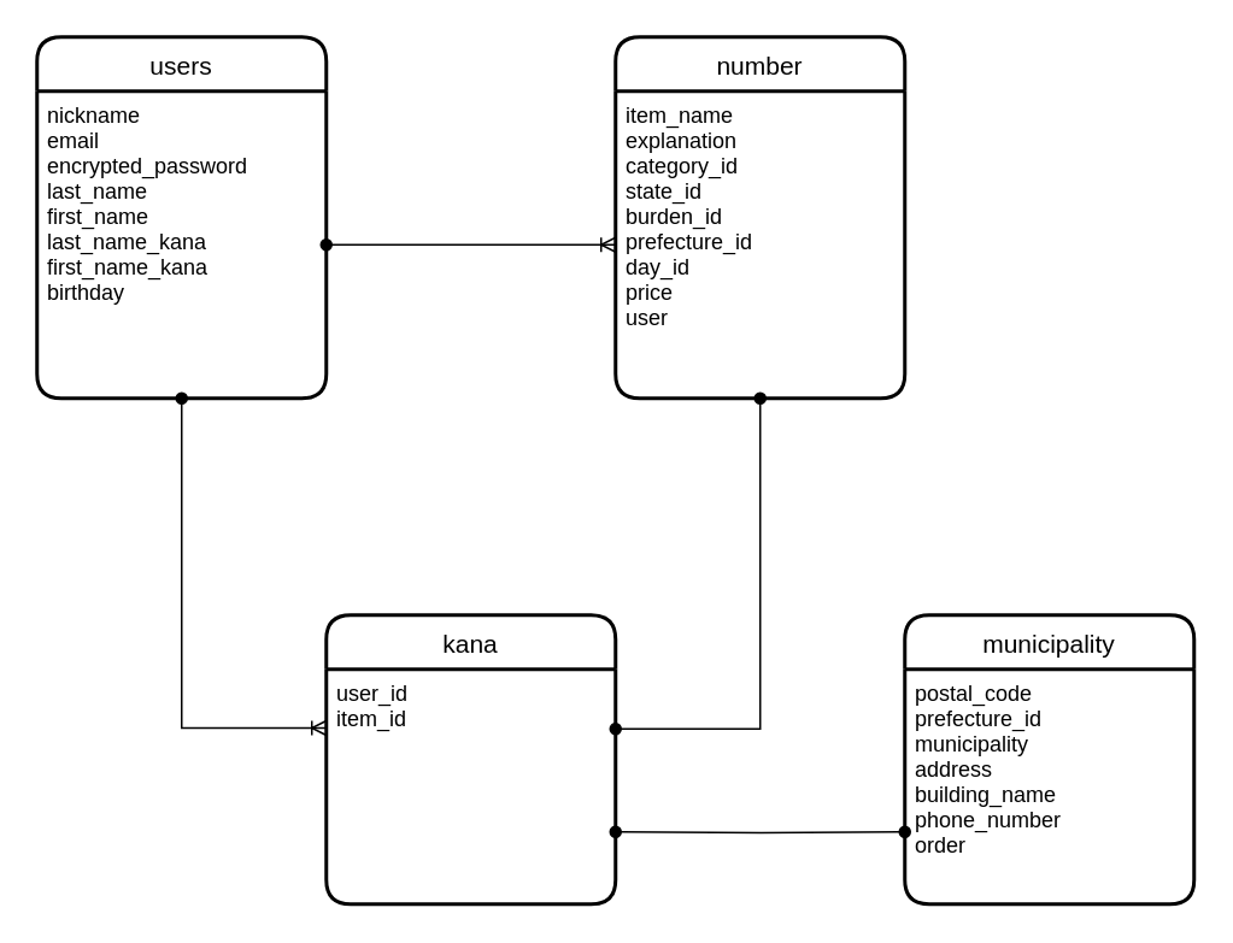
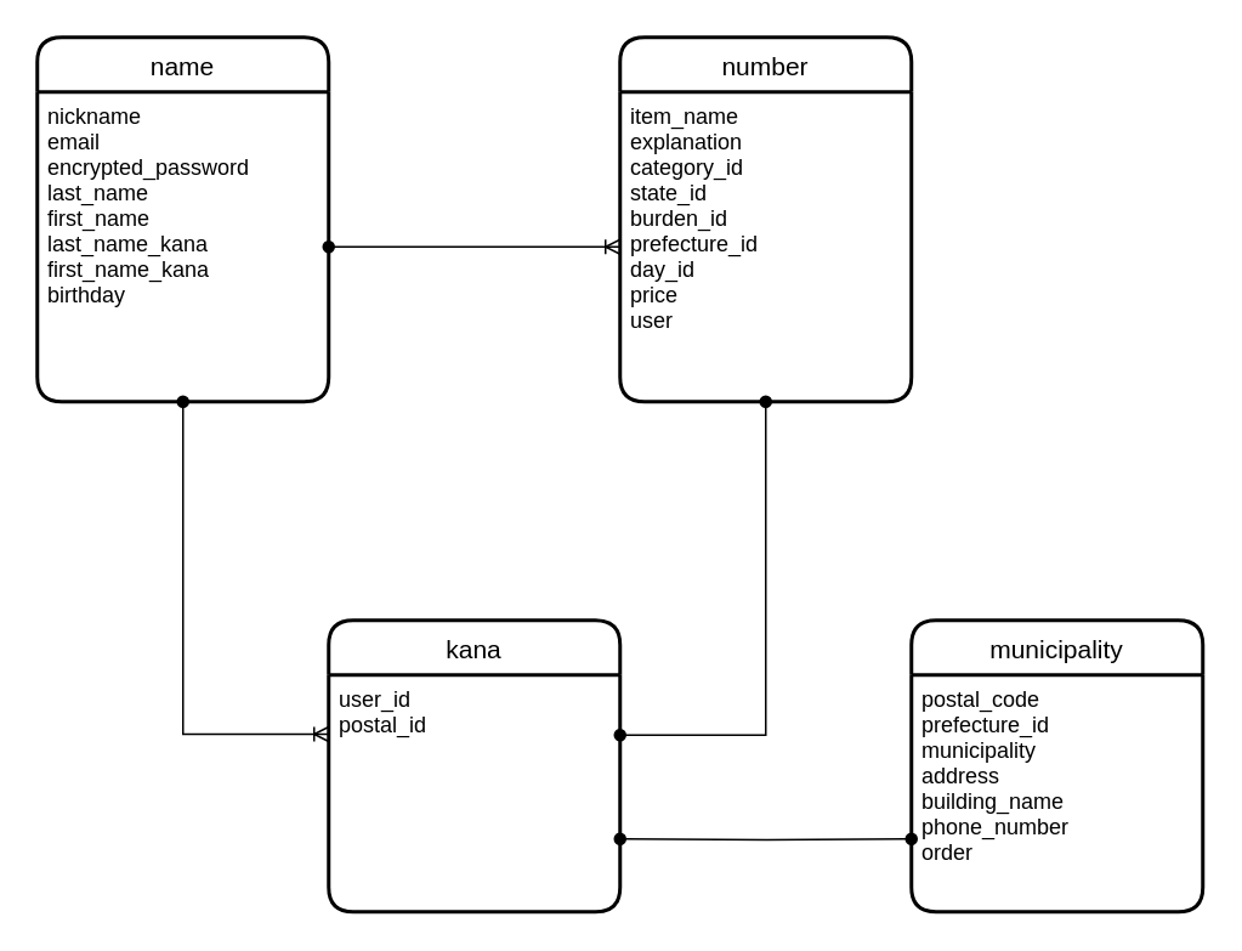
  <mxCell id="0" />
  <mxCell id="1" parent="0" />
- <mxCell id="2" value="users" style="swimlane;childLayout=stackLayout;horizontal=1;startSize=30;horizontalStack=0;rounded=1;fontSize=14;fontStyle=0;strokeWidth=2;resizeParent=0;resizeLast=1;shadow=0;dashed=0;align=center;" vertex="1" parent="1"><mxGeometry x="20" y="20" width="160" height="200" as="geometry" /></mxCell>
+ <mxCell id="2" value="name" style="swimlane;childLayout=stackLayout;horizontal=1;startSize=30;horizontalStack=0;rounded=1;fontSize=14;fontStyle=0;strokeWidth=2;resizeParent=0;resizeLast=1;shadow=0;dashed=0;align=center;" vertex="1" parent="1"><mxGeometry x="20" y="20" width="160" height="200" as="geometry" /></mxCell>
  <mxCell id="3" value="nickname&#10;email&#10;encrypted_password&#10;last_name&#10;first_name&#10;last_name_kana&#10;first_name_kana&#10;birthday" style="align=left;strokeColor=none;fillColor=none;spacingLeft=4;fontSize=12;verticalAlign=top;resizable=0;rotatable=0;part=1;" vertex="1" parent="2"><mxGeometry y="30" width="160" height="170" as="geometry" /></mxCell>
  <mxCell id="4" value="number" style="swimlane;childLayout=stackLayout;horizontal=1;startSize=30;horizontalStack=0;rounded=1;fontSize=14;fontStyle=0;strokeWidth=2;resizeParent=0;resizeLast=1;shadow=0;dashed=0;align=center;" vertex="1" parent="1"><mxGeometry x="340" y="20" width="160" height="200" as="geometry" /></mxCell>
  <mxCell id="5" value="item_name&#10;explanation&#10;category_id&#10;state_id&#10;burden_id&#10;prefecture_id&#10;day_id&#10;price&#10;user" style="align=left;strokeColor=none;fillColor=none;spacingLeft=4;fontSize=12;verticalAlign=top;resizable=0;rotatable=0;part=1;" vertex="1" parent="4"><mxGeometry y="30" width="160" height="170" as="geometry" /></mxCell>
  <mxCell id="6" style="edgeStyle=orthogonalEdgeStyle;rounded=0;orthogonalLoop=1;jettySize=auto;html=1;exitX=1;exitY=0.75;exitDx=0;exitDy=0;startArrow=oval;startFill=1;endArrow=oval;endFill=1;entryX=0;entryY=0.75;entryDx=0;entryDy=0;" edge="1" parent="1" target="8"><mxGeometry relative="1" as="geometry"><mxPoint x="480" y="460" as="targetPoint" /><mxPoint x="340" y="460" as="sourcePoint" /></mxGeometry></mxCell>
  <mxCell id="7" style="edgeStyle=orthogonalEdgeStyle;rounded=0;orthogonalLoop=1;jettySize=auto;html=1;exitX=1;exitY=0.5;exitDx=0;exitDy=0;entryX=0;entryY=0.5;entryDx=0;entryDy=0;startArrow=oval;startFill=1;endArrow=ERoneToMany;endFill=0;" edge="1" parent="1" source="3" target="5"><mxGeometry relative="1" as="geometry" /></mxCell>
  <mxCell id="8" value="municipality" style="swimlane;childLayout=stackLayout;horizontal=1;startSize=30;horizontalStack=0;rounded=1;fontSize=14;fontStyle=0;strokeWidth=2;resizeParent=0;resizeLast=1;shadow=0;dashed=0;align=center;" vertex="1" parent="1"><mxGeometry x="500" y="340" width="160" height="160" as="geometry" /></mxCell>
  <mxCell id="9" value="postal_code&#10;prefecture_id&#10;municipality&#10;address&#10;building_name&#10;phone_number&#10;order" style="align=left;strokeColor=none;fillColor=none;spacingLeft=4;fontSize=12;verticalAlign=top;resizable=0;rotatable=0;part=1;" vertex="1" parent="8"><mxGeometry y="30" width="160" height="130" as="geometry" /></mxCell>
  <mxCell id="10" style="edgeStyle=orthogonalEdgeStyle;rounded=0;orthogonalLoop=1;jettySize=auto;html=1;startArrow=oval;startFill=1;endArrow=oval;endFill=1;entryX=0.5;entryY=1;entryDx=0;entryDy=0;" edge="1" parent="1" target="5"><mxGeometry relative="1" as="geometry"><mxPoint x="430" y="230" as="targetPoint" /><mxPoint x="340" y="403" as="sourcePoint" /><Array as="points"><mxPoint x="420" y="403" /></Array></mxGeometry></mxCell>
  <mxCell id="11" value="kana" style="swimlane;childLayout=stackLayout;horizontal=1;startSize=30;horizontalStack=0;rounded=1;fontSize=14;fontStyle=0;strokeWidth=2;resizeParent=0;resizeLast=1;shadow=0;dashed=0;align=center;" vertex="1" parent="1"><mxGeometry x="180" y="340" width="160" height="160" as="geometry" /></mxCell>
- <mxCell id="12" value="user_id&#10;item_id" style="align=left;strokeColor=none;fillColor=none;spacingLeft=4;fontSize=12;verticalAlign=top;resizable=0;rotatable=0;part=1;" vertex="1" parent="11"><mxGeometry y="30" width="160" height="130" as="geometry" /></mxCell>
+ <mxCell id="12" value="user_id&#10;postal_id" style="align=left;strokeColor=none;fillColor=none;spacingLeft=4;fontSize=12;verticalAlign=top;resizable=0;rotatable=0;part=1;" vertex="1" parent="11"><mxGeometry y="30" width="160" height="130" as="geometry" /></mxCell>
  <mxCell id="13" style="edgeStyle=orthogonalEdgeStyle;rounded=0;orthogonalLoop=1;jettySize=auto;html=1;exitX=0;exitY=0.25;exitDx=0;exitDy=0;startArrow=ERoneToMany;startFill=0;endArrow=oval;endFill=1;entryX=0.5;entryY=1;entryDx=0;entryDy=0;" edge="1" parent="1" source="12" target="3"><mxGeometry relative="1" as="geometry"><mxPoint x="100" y="403" as="targetPoint" /></mxGeometry></mxCell>
